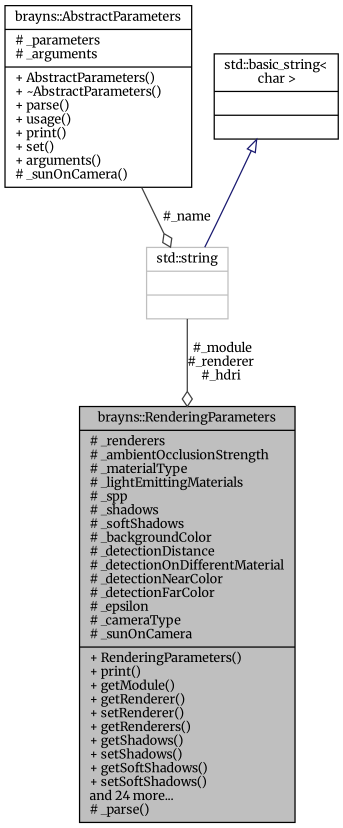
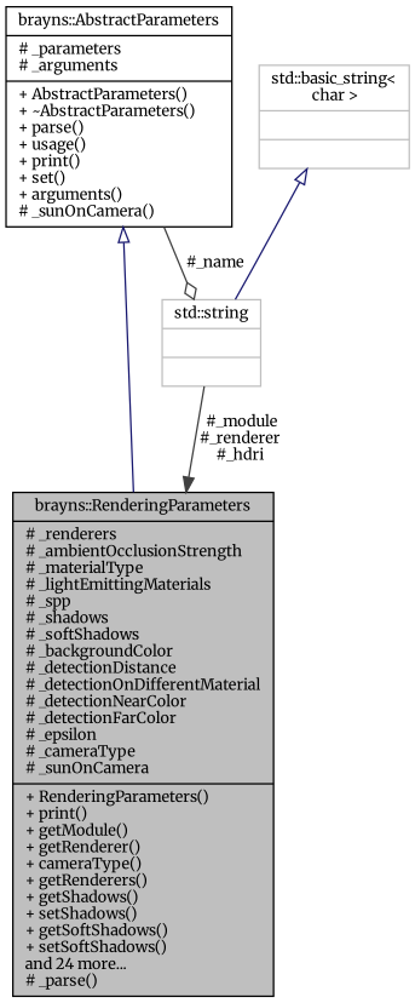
  digraph {
    fontname=Merriweather
    node [color=black fillcolor=white fontname=Merriweather fontsize=10 shape=record style=filled]
    edge [color=midnightblue fontname=Merriweather fontsize=10 labelfontname=Sans labelfontsize=10 style=solid]
-   n1 [fillcolor=grey75 fontcolor=black height=0.2 label="{brayns::RenderingParameters\n|# _renderers\l# _ambientOcclusionStrength\l# _materialType\l# _lightEmittingMaterials\l# _spp\l# _shadows\l# _softShadows\l# _backgroundColor\l# _detectionDistance\l# _detectionOnDifferentMaterial\l# _detectionNearColor\l# _detectionFarColor\l# _epsilon\l# _cameraType\l# _sunOnCamera\l|+ RenderingParameters()\l+ print()\l+ getModule()\l+ getRenderer()\l+ setRenderer()\l+ getRenderers()\l+ getShadows()\l+ setShadows()\l+ getSoftShadows()\l+ setSoftShadows()\land 24 more...\l# _parse()\l}" width=0.4]
+   n1 [fillcolor=grey75 fontcolor=black height=0.2 label="{brayns::RenderingParameters\n|# _renderers\l# _ambientOcclusionStrength\l# _materialType\l# _lightEmittingMaterials\l# _spp\l# _shadows\l# _softShadows\l# _backgroundColor\l# _detectionDistance\l# _detectionOnDifferentMaterial\l# _detectionNearColor\l# _detectionFarColor\l# _epsilon\l# _cameraType\l# _sunOnCamera\l|+ RenderingParameters()\l+ print()\l+ getModule()\l+ getRenderer()\l+ cameraType()\l+ getRenderers()\l+ getShadows()\l+ setShadows()\l+ getSoftShadows()\l+ setSoftShadows()\land 24 more...\l# _parse()\l}" width=0.4]
    n2 [height=0.2 label="{brayns::AbstractParameters\n|# _parameters\l# _arguments\l|+ AbstractParameters()\l+ ~AbstractParameters()\l+ parse()\l+ usage()\l+ print()\l+ set()\l+ arguments()\l# _sunOnCamera()\l}" width=0.4]
    n3 [color=grey75 height=0.2 label="{std::string\n||}" width=0.4]
-   n4 [height=0.2 label="{std::basic_string\<\l char \>\n||}" width=0.4]
+   n4 [color=grey75 height=0.2 label="{std::basic_string\<\l char \>\n||}" width=0.4]
+   n2 -> n1 [arrowtail=onormal dir=back]
    n2 -> n3 [arrowhead=odiamond color=grey25 label=" #_name"]
-   n3 -> n1 [arrowhead=odiamond color=grey25 label=" #_module\n#_renderer\n#_hdri"]
+   n3 -> n1 [arrowhead=normal color=grey25 label=" #_module\n#_renderer\n#_hdri"]
    n4 -> n3 [arrowtail=onormal dir=back]
  }
